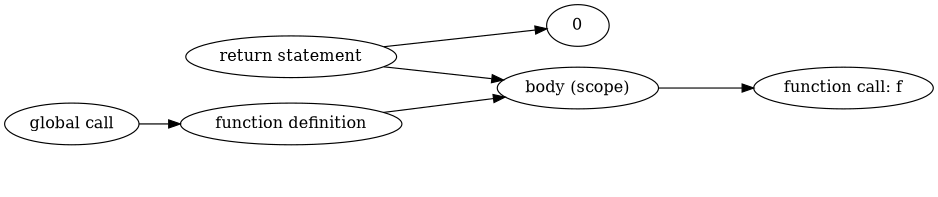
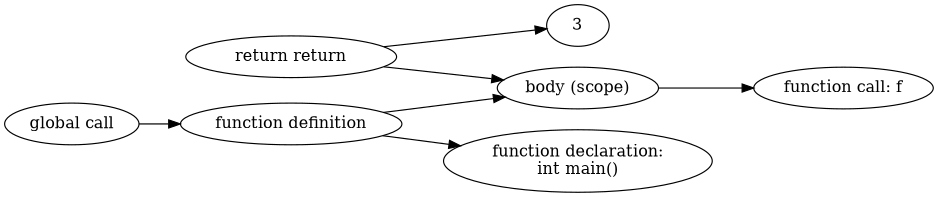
  digraph {
    rankdir=LR
+   n1 [label="function declaration:\nint main()"]
    n2 [label="function definition"]
    n3 [label="body (scope)"]
    n4 [label="function call: f"]
-   n5 [label="return statement"]
-   n6 [label=0]
+   n5 [label="return return"]
+   n6 [label=3]
    n7 [label="global call"]
+   n2 -> n1
    n2 -> n3
    n3 -> n4
    n5 -> n3
    n5 -> n6
    n7 -> n2
  }
